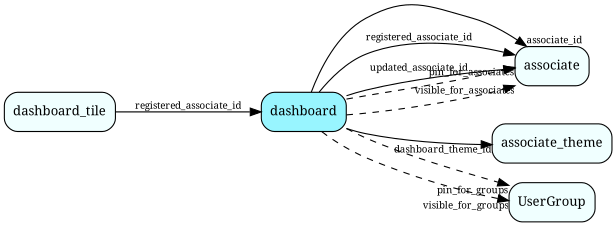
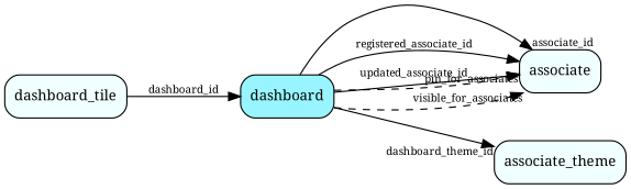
  digraph {
    fontname="Noto Serif"
    rankdir=LR
    node [fillcolor=azure1 fontname="Noto Serif" fontsize=12 shape=box style="rounded, filled"]
    edge [fontname="Noto Serif" fontsize=9]
    dashboard [fillcolor=cadetblue1]
    associate
    n3 [label=associate_theme]
-   UserGroup
    dashboard_tile
    dashboard -> associate [headlabel=associate_id]
    dashboard -> associate [label=registered_associate_id]
    dashboard -> associate [label=updated_associate_id]
    dashboard -> associate [headlabel=visible_for_associates style=dashed]
    dashboard -> associate [headlabel=pin_for_associates style=dashed]
    dashboard -> n3 [headlabel=dashboard_theme_id]
-   dashboard -> UserGroup [headlabel=visible_for_groups style=dashed]
-   dashboard -> UserGroup [headlabel=pin_for_groups style=dashed]
-   dashboard_tile -> dashboard [label=registered_associate_id]
+   dashboard_tile -> dashboard [label=dashboard_id]
  }
